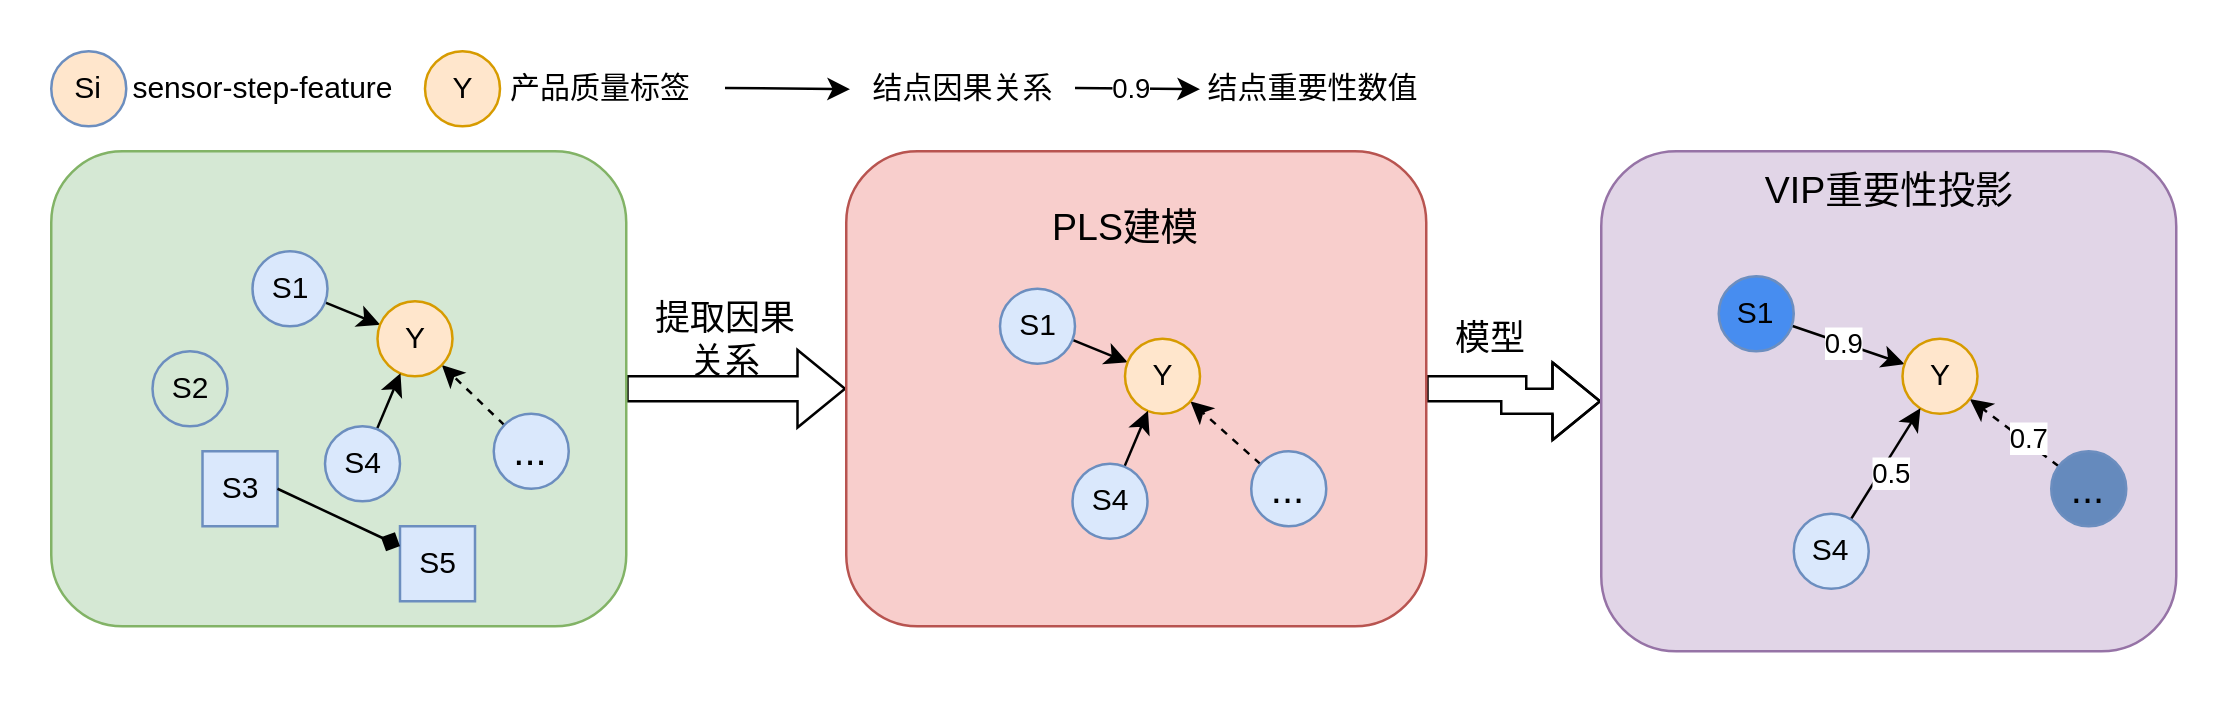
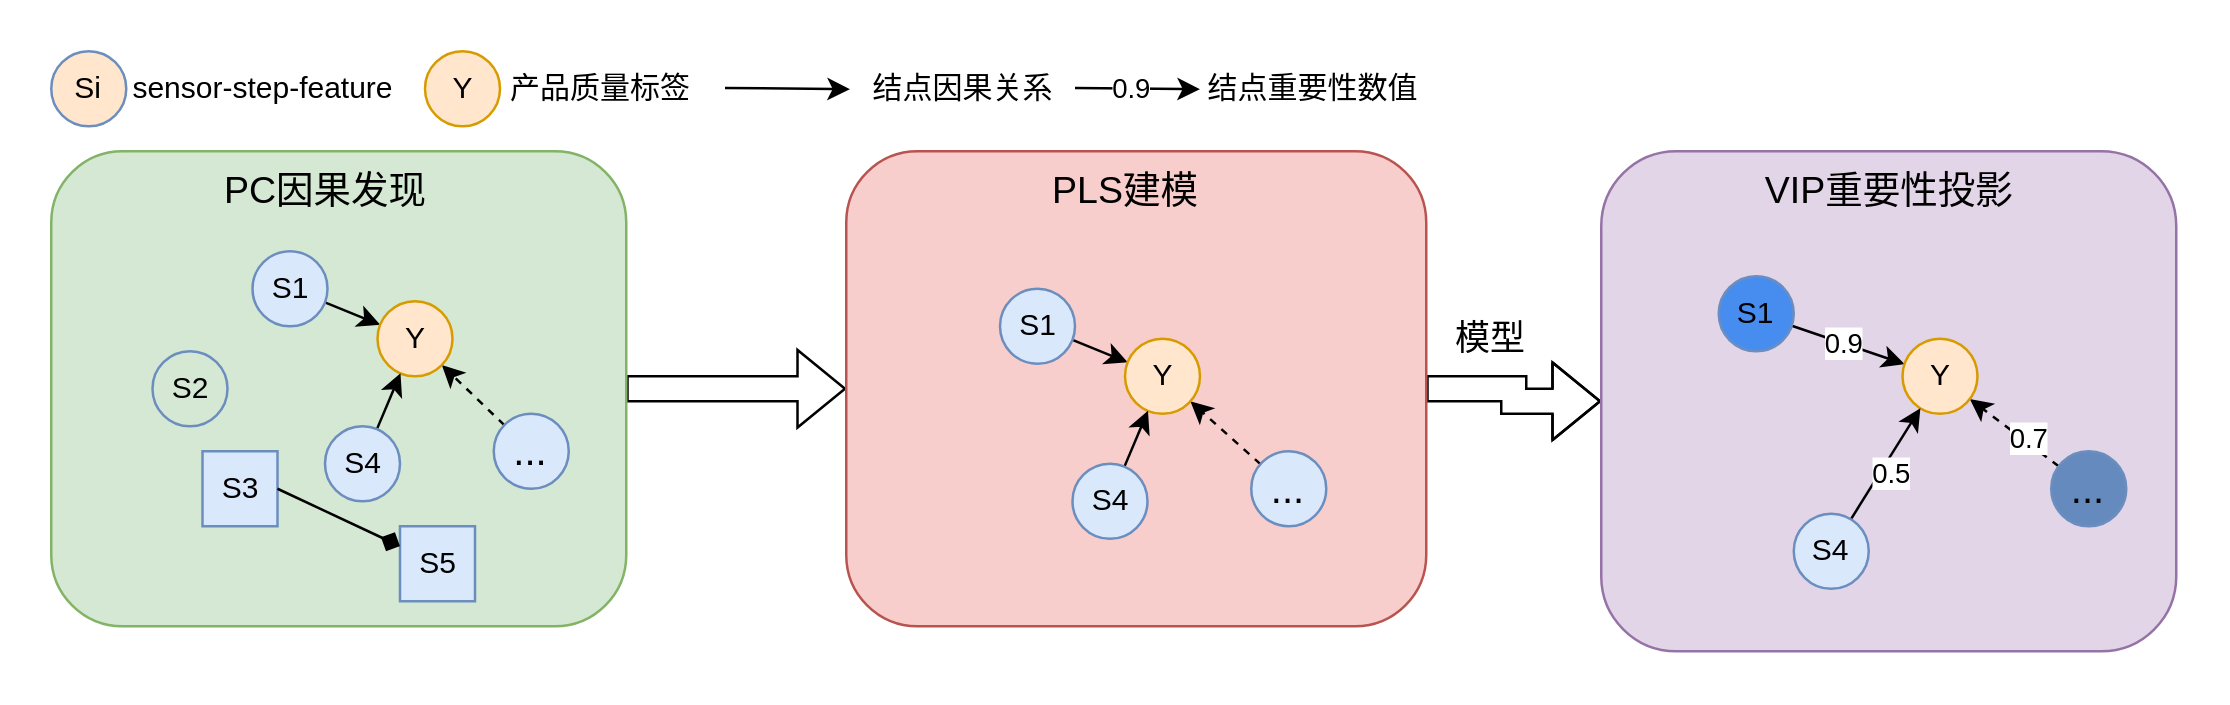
  <mxCell id="0" />
  <mxCell id="1" parent="0" />
  <mxCell id="2" value="" style="edgeStyle=orthogonalEdgeStyle;rounded=0;orthogonalLoop=1;jettySize=auto;html=1;shape=flexArrow;" edge="1" parent="1" source="3" target="5"><mxGeometry relative="1" as="geometry" /></mxCell>
  <mxCell id="3" value="" style="rounded=1;whiteSpace=wrap;html=1;fillColor=#d5e8d4;strokeColor=#82b366;" vertex="1" parent="1"><mxGeometry x="20" y="60" width="230" height="190" as="geometry" /></mxCell>
  <mxCell id="4" value="" style="edgeStyle=orthogonalEdgeStyle;rounded=0;orthogonalLoop=1;jettySize=auto;html=1;shape=flexArrow;" edge="1" parent="1" source="5" target="7"><mxGeometry relative="1" as="geometry" /></mxCell>
  <mxCell id="5" value="&lt;br&gt;" style="rounded=1;whiteSpace=wrap;html=1;fillColor=#f8cecc;strokeColor=#b85450;" vertex="1" parent="1"><mxGeometry x="338" y="60" width="232" height="190" as="geometry" /></mxCell>
- <mxCell id="6" value="&lt;font style=&quot;font-size: 14px;&quot;&gt;提取因果&lt;br&gt;关系&lt;/font&gt;" style="text;html=1;strokeColor=none;fillColor=none;align=center;verticalAlign=middle;whiteSpace=wrap;rounded=0;" vertex="1" parent="1"><mxGeometry x="250" y="120" width="80" height="30" as="geometry" /></mxCell>
  <mxCell id="7" value="" style="rounded=1;whiteSpace=wrap;html=1;fillColor=#e1d5e7;strokeColor=#9673a6;" vertex="1" parent="1"><mxGeometry x="640" y="60" width="230" height="200" as="geometry" /></mxCell>
  <mxCell id="8" value="&lt;font style=&quot;font-size: 14px;&quot;&gt;模型&lt;/font&gt;" style="text;html=1;strokeColor=none;fillColor=none;align=center;verticalAlign=middle;whiteSpace=wrap;rounded=0;" vertex="1" parent="1"><mxGeometry x="560.5" y="120" width="70" height="30" as="geometry" /></mxCell>
  <mxCell id="9" value="S2" style="ellipse;whiteSpace=wrap;html=1;aspect=fixed;fillColor=#d5e8d4;strokeColor=#6c8ebf;" vertex="1" parent="1"><mxGeometry x="60.5" y="140" width="30" height="30" as="geometry" /></mxCell>
  <mxCell id="10" value="" style="rounded=0;orthogonalLoop=1;jettySize=auto;html=1;" edge="1" parent="1" source="11" target="16"><mxGeometry relative="1" as="geometry" /></mxCell>
  <mxCell id="11" value="S1" style="ellipse;whiteSpace=wrap;html=1;aspect=fixed;fillColor=#dae8fc;strokeColor=#6c8ebf;" vertex="1" parent="1"><mxGeometry x="100.5" y="100" width="30" height="30" as="geometry" /></mxCell>
  <mxCell id="12" value="" style="rounded=0;orthogonalLoop=1;jettySize=auto;html=1;dashed=1;" edge="1" parent="1" source="13" target="16"><mxGeometry relative="1" as="geometry" /></mxCell>
  <mxCell id="13" value="&lt;font style=&quot;font-size: 16px;&quot;&gt;...&lt;/font&gt;" style="ellipse;whiteSpace=wrap;html=1;aspect=fixed;fillColor=#dae8fc;strokeColor=#6c8ebf;" vertex="1" parent="1"><mxGeometry x="197" y="165" width="30" height="30" as="geometry" /></mxCell>
  <mxCell id="14" value="S3" style="whiteSpace=wrap;html=1;aspect=fixed;fillColor=#dae8fc;strokeColor=#6c8ebf;rounded=0;" vertex="1" parent="1"><mxGeometry x="80.5" y="180" width="30" height="30" as="geometry" /></mxCell>
  <mxCell id="15" value="S5" style="whiteSpace=wrap;html=1;aspect=fixed;fillColor=#dae8fc;strokeColor=#6c8ebf;rounded=0;" vertex="1" parent="1"><mxGeometry x="159.5" y="210" width="30" height="30" as="geometry" /></mxCell>
  <mxCell id="16" value="Y" style="ellipse;whiteSpace=wrap;html=1;aspect=fixed;fillColor=#ffe6cc;strokeColor=#d79b00;" vertex="1" parent="1"><mxGeometry x="150.5" y="120" width="30" height="30" as="geometry" /></mxCell>
  <mxCell id="17" value="" style="rounded=0;orthogonalLoop=1;jettySize=auto;html=1;" edge="1" parent="1" source="18" target="16"><mxGeometry relative="1" as="geometry" /></mxCell>
  <mxCell id="18" value="S4" style="ellipse;whiteSpace=wrap;html=1;aspect=fixed;fillColor=#dae8fc;strokeColor=#6c8ebf;" vertex="1" parent="1"><mxGeometry x="129.5" y="170" width="30" height="30" as="geometry" /></mxCell>
  <mxCell id="19" value="" style="endArrow=diamond;html=1;rounded=0;exitX=1;exitY=0.5;exitDx=0;exitDy=0;" edge="1" parent="1" source="14" target="15"><mxGeometry width="50" height="50" relative="1" as="geometry"><mxPoint x="110.5" y="210" as="sourcePoint" /><mxPoint x="160.5" y="160" as="targetPoint" /></mxGeometry></mxCell>
  <mxCell id="20" value="" style="rounded=0;orthogonalLoop=1;jettySize=auto;html=1;" edge="1" parent="1" source="21" target="24"><mxGeometry relative="1" as="geometry" /></mxCell>
  <mxCell id="21" value="S1" style="ellipse;whiteSpace=wrap;html=1;aspect=fixed;fillColor=#dae8fc;strokeColor=#6c8ebf;" vertex="1" parent="1"><mxGeometry x="399.5" y="115" width="30" height="30" as="geometry" /></mxCell>
  <mxCell id="22" value="" style="rounded=0;orthogonalLoop=1;jettySize=auto;html=1;dashed=1;" edge="1" parent="1" source="23" target="24"><mxGeometry relative="1" as="geometry" /></mxCell>
  <mxCell id="23" value="&lt;font style=&quot;font-size: 16px;&quot;&gt;...&lt;/font&gt;" style="ellipse;whiteSpace=wrap;html=1;aspect=fixed;fillColor=#dae8fc;strokeColor=#6c8ebf;" vertex="1" parent="1"><mxGeometry x="500" y="180" width="30" height="30" as="geometry" /></mxCell>
  <mxCell id="24" value="Y" style="ellipse;whiteSpace=wrap;html=1;aspect=fixed;fillColor=#ffe6cc;strokeColor=#d79b00;" vertex="1" parent="1"><mxGeometry x="449.5" y="135" width="30" height="30" as="geometry" /></mxCell>
  <mxCell id="25" value="" style="rounded=0;orthogonalLoop=1;jettySize=auto;html=1;" edge="1" parent="1" source="26" target="24"><mxGeometry relative="1" as="geometry" /></mxCell>
  <mxCell id="26" value="S4" style="ellipse;whiteSpace=wrap;html=1;aspect=fixed;fillColor=#dae8fc;strokeColor=#6c8ebf;" vertex="1" parent="1"><mxGeometry x="428.5" y="185" width="30" height="30" as="geometry" /></mxCell>
  <mxCell id="27" value="" style="rounded=0;orthogonalLoop=1;jettySize=auto;html=1;" edge="1" parent="1" source="29" target="33"><mxGeometry relative="1" as="geometry" /></mxCell>
  <mxCell id="28" value="0.9" style="edgeLabel;html=1;align=center;verticalAlign=middle;resizable=0;points=[];" vertex="1" connectable="0" parent="27"><mxGeometry x="-0.112" relative="1" as="geometry"><mxPoint as="offset" /></mxGeometry></mxCell>
  <mxCell id="29" value="S1" style="ellipse;whiteSpace=wrap;html=1;aspect=fixed;fillColor=#478df0;strokeColor=#6c8ebf;" vertex="1" parent="1"><mxGeometry x="687" y="110" width="30" height="30" as="geometry" /></mxCell>
  <mxCell id="30" value="" style="rounded=0;orthogonalLoop=1;jettySize=auto;html=1;dashed=1;" edge="1" parent="1" source="32" target="33"><mxGeometry relative="1" as="geometry" /></mxCell>
  <mxCell id="31" value="0.7" style="edgeLabel;html=1;align=center;verticalAlign=middle;resizable=0;points=[];" vertex="1" connectable="0" parent="30"><mxGeometry x="-0.229" y="-1" relative="1" as="geometry"><mxPoint as="offset" /></mxGeometry></mxCell>
  <mxCell id="32" value="&lt;font style=&quot;font-size: 16px;&quot;&gt;...&lt;/font&gt;" style="ellipse;whiteSpace=wrap;html=1;aspect=fixed;fillColor=#658abd;strokeColor=#6c8ebf;" vertex="1" parent="1"><mxGeometry x="820" y="180" width="30" height="30" as="geometry" /></mxCell>
  <mxCell id="33" value="Y" style="ellipse;whiteSpace=wrap;html=1;aspect=fixed;fillColor=#ffe6cc;strokeColor=#d79b00;" vertex="1" parent="1"><mxGeometry x="760.5" y="135" width="30" height="30" as="geometry" /></mxCell>
  <mxCell id="34" value="" style="rounded=0;orthogonalLoop=1;jettySize=auto;html=1;" edge="1" parent="1" source="36" target="33"><mxGeometry relative="1" as="geometry" /></mxCell>
  <mxCell id="35" value="0.5" style="edgeLabel;html=1;align=center;verticalAlign=middle;resizable=0;points=[];" vertex="1" connectable="0" parent="34"><mxGeometry x="-0.079" y="-3" relative="1" as="geometry"><mxPoint as="offset" /></mxGeometry></mxCell>
  <mxCell id="36" value="S4" style="ellipse;whiteSpace=wrap;html=1;aspect=fixed;fillColor=#dae8fc;strokeColor=#6c8ebf;" vertex="1" parent="1"><mxGeometry x="717" y="205" width="30" height="30" as="geometry" /></mxCell>
- <mxCell id="38" value="&lt;font style=&quot;font-size: 15px;&quot;&gt;PLS建模&lt;/font&gt;" style="text;html=1;strokeColor=none;fillColor=none;align=center;verticalAlign=middle;whiteSpace=wrap;rounded=0;" vertex="1" parent="1"><mxGeometry x="400" y="75" width="100" height="30" as="geometry" /></mxCell>
+ <mxCell id="37" value="&lt;font style=&quot;font-size: 15px;&quot;&gt;PC因果发现&lt;/font&gt;" style="text;html=1;strokeColor=none;fillColor=none;align=center;verticalAlign=middle;whiteSpace=wrap;rounded=0;" vertex="1" parent="1"><mxGeometry x="70" y="60" width="119.5" height="30" as="geometry" /></mxCell>
+ <mxCell id="38" value="&lt;font style=&quot;font-size: 15px;&quot;&gt;PLS建模&lt;/font&gt;" style="text;html=1;strokeColor=none;fillColor=none;align=center;verticalAlign=middle;whiteSpace=wrap;rounded=0;" vertex="1" parent="1"><mxGeometry x="400" y="60" width="100" height="30" as="geometry" /></mxCell>
  <mxCell id="39" value="&lt;font style=&quot;font-size: 15px;&quot;&gt;VIP重要性投影&lt;/font&gt;" style="text;html=1;strokeColor=none;fillColor=none;align=center;verticalAlign=middle;whiteSpace=wrap;rounded=0;" vertex="1" parent="1"><mxGeometry x="703.5" y="60" width="103" height="30" as="geometry" /></mxCell>
  <mxCell id="40" value="Si" style="ellipse;whiteSpace=wrap;html=1;aspect=fixed;fillColor=#ffe6cc;strokeColor=#6c8ebf;" vertex="1" parent="1"><mxGeometry x="20" y="20" width="30" height="30" as="geometry" /></mxCell>
  <mxCell id="41" value="sensor-step-feature" style="text;html=1;strokeColor=none;fillColor=none;align=center;verticalAlign=middle;whiteSpace=wrap;rounded=0;" vertex="1" parent="1"><mxGeometry x="50.25" y="20" width="109.5" height="30" as="geometry" /></mxCell>
  <mxCell id="42" value="Y" style="ellipse;whiteSpace=wrap;html=1;aspect=fixed;fillColor=#ffe6cc;strokeColor=#d79b00;" vertex="1" parent="1"><mxGeometry x="169.5" y="20" width="30" height="30" as="geometry" /></mxCell>
  <mxCell id="43" value="产品质量标签" style="text;html=1;strokeColor=none;fillColor=none;align=center;verticalAlign=middle;whiteSpace=wrap;rounded=0;" vertex="1" parent="1"><mxGeometry x="201.5" y="20" width="76" height="30" as="geometry" /></mxCell>
  <mxCell id="44" value="" style="rounded=0;orthogonalLoop=1;jettySize=auto;html=1;" edge="1" parent="1"><mxGeometry relative="1" as="geometry"><mxPoint x="429.5" y="34.66" as="sourcePoint" /><mxPoint x="479.5" y="35.16" as="targetPoint" /></mxGeometry></mxCell>
  <mxCell id="45" value="0.9" style="edgeLabel;html=1;align=center;verticalAlign=middle;resizable=0;points=[];" vertex="1" connectable="0" parent="44"><mxGeometry x="-0.112" relative="1" as="geometry"><mxPoint as="offset" /></mxGeometry></mxCell>
  <mxCell id="46" value="结点重要性数值" style="text;html=1;strokeColor=none;fillColor=none;align=center;verticalAlign=middle;whiteSpace=wrap;rounded=0;" vertex="1" parent="1"><mxGeometry x="480" y="20" width="90" height="30" as="geometry" /></mxCell>
  <mxCell id="47" value="" style="rounded=0;orthogonalLoop=1;jettySize=auto;html=1;" edge="1" parent="1"><mxGeometry relative="1" as="geometry"><mxPoint x="289.5" y="34.66" as="sourcePoint" /><mxPoint x="339.5" y="35.16" as="targetPoint" /></mxGeometry></mxCell>
  <mxCell id="48" value="结点因果关系" style="text;html=1;strokeColor=none;fillColor=none;align=center;verticalAlign=middle;whiteSpace=wrap;rounded=0;" vertex="1" parent="1"><mxGeometry x="340" y="20" width="90" height="30" as="geometry" /></mxCell>
